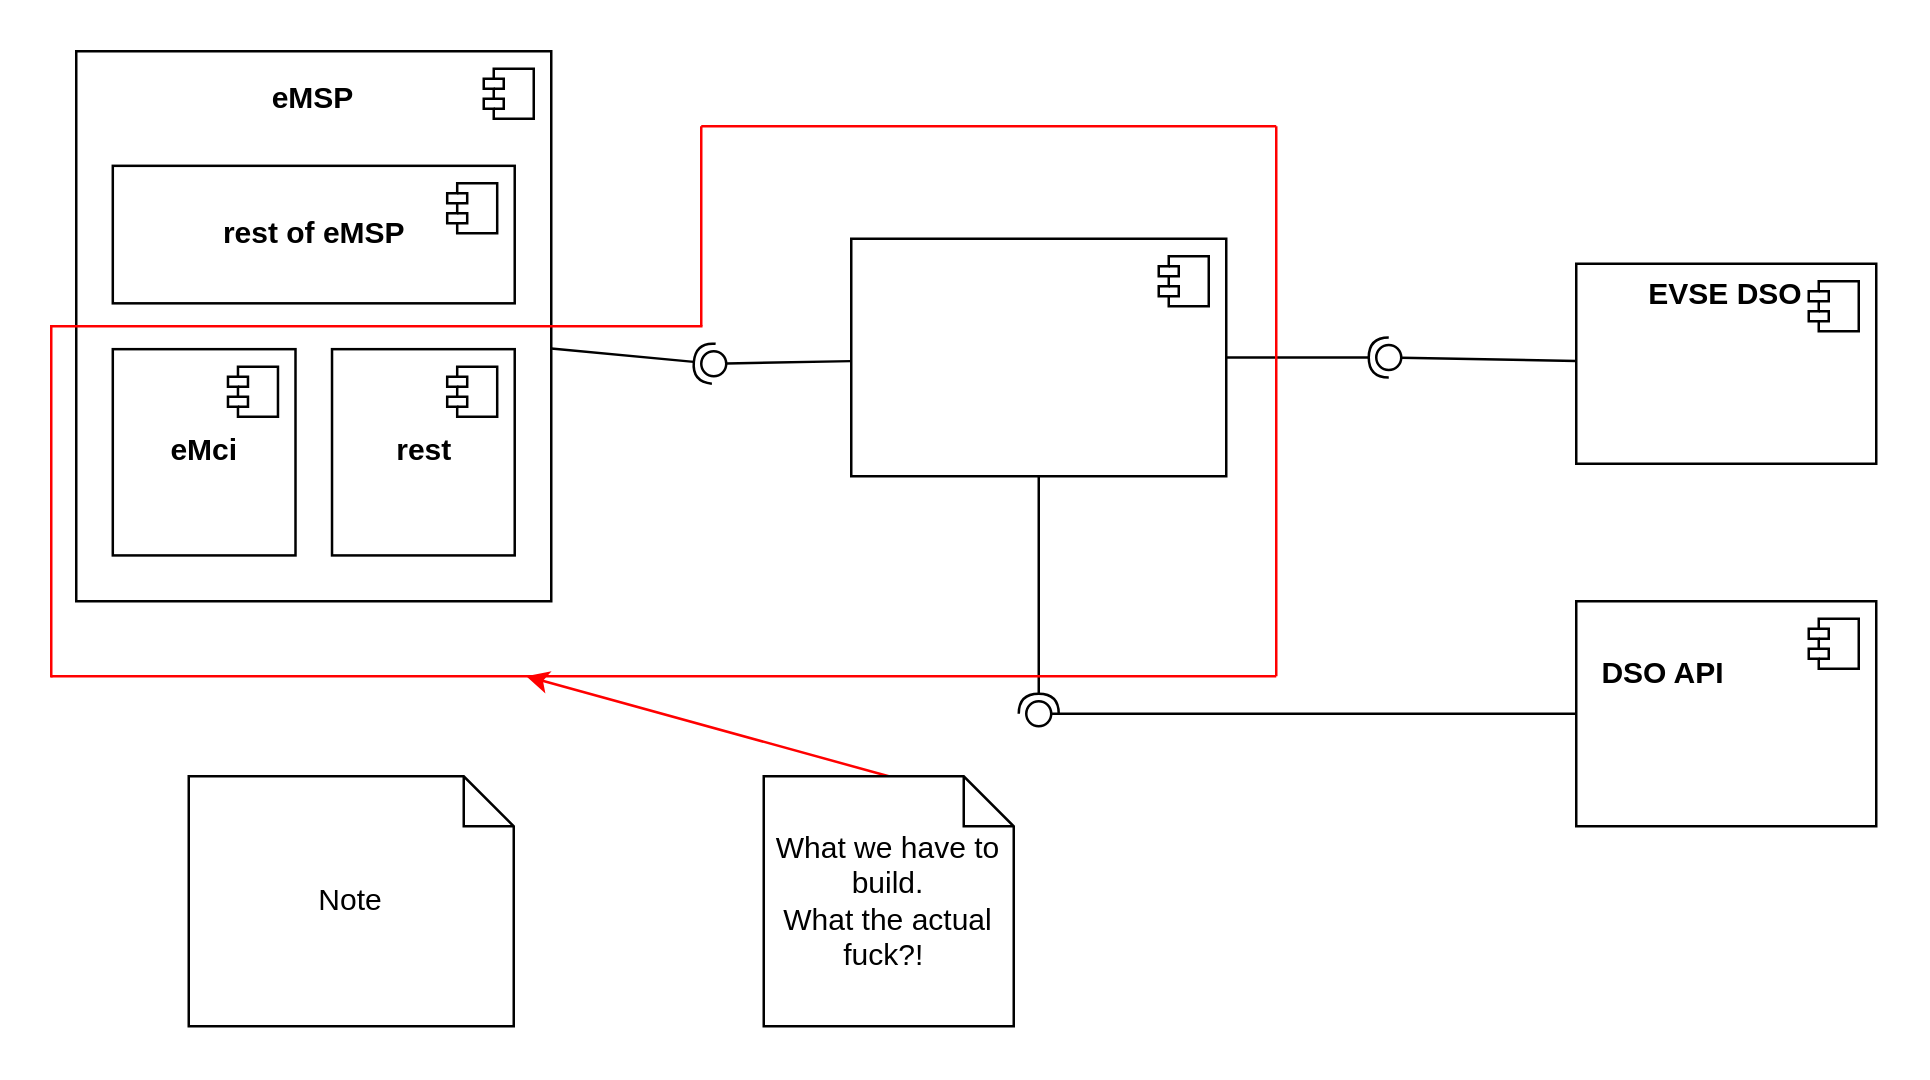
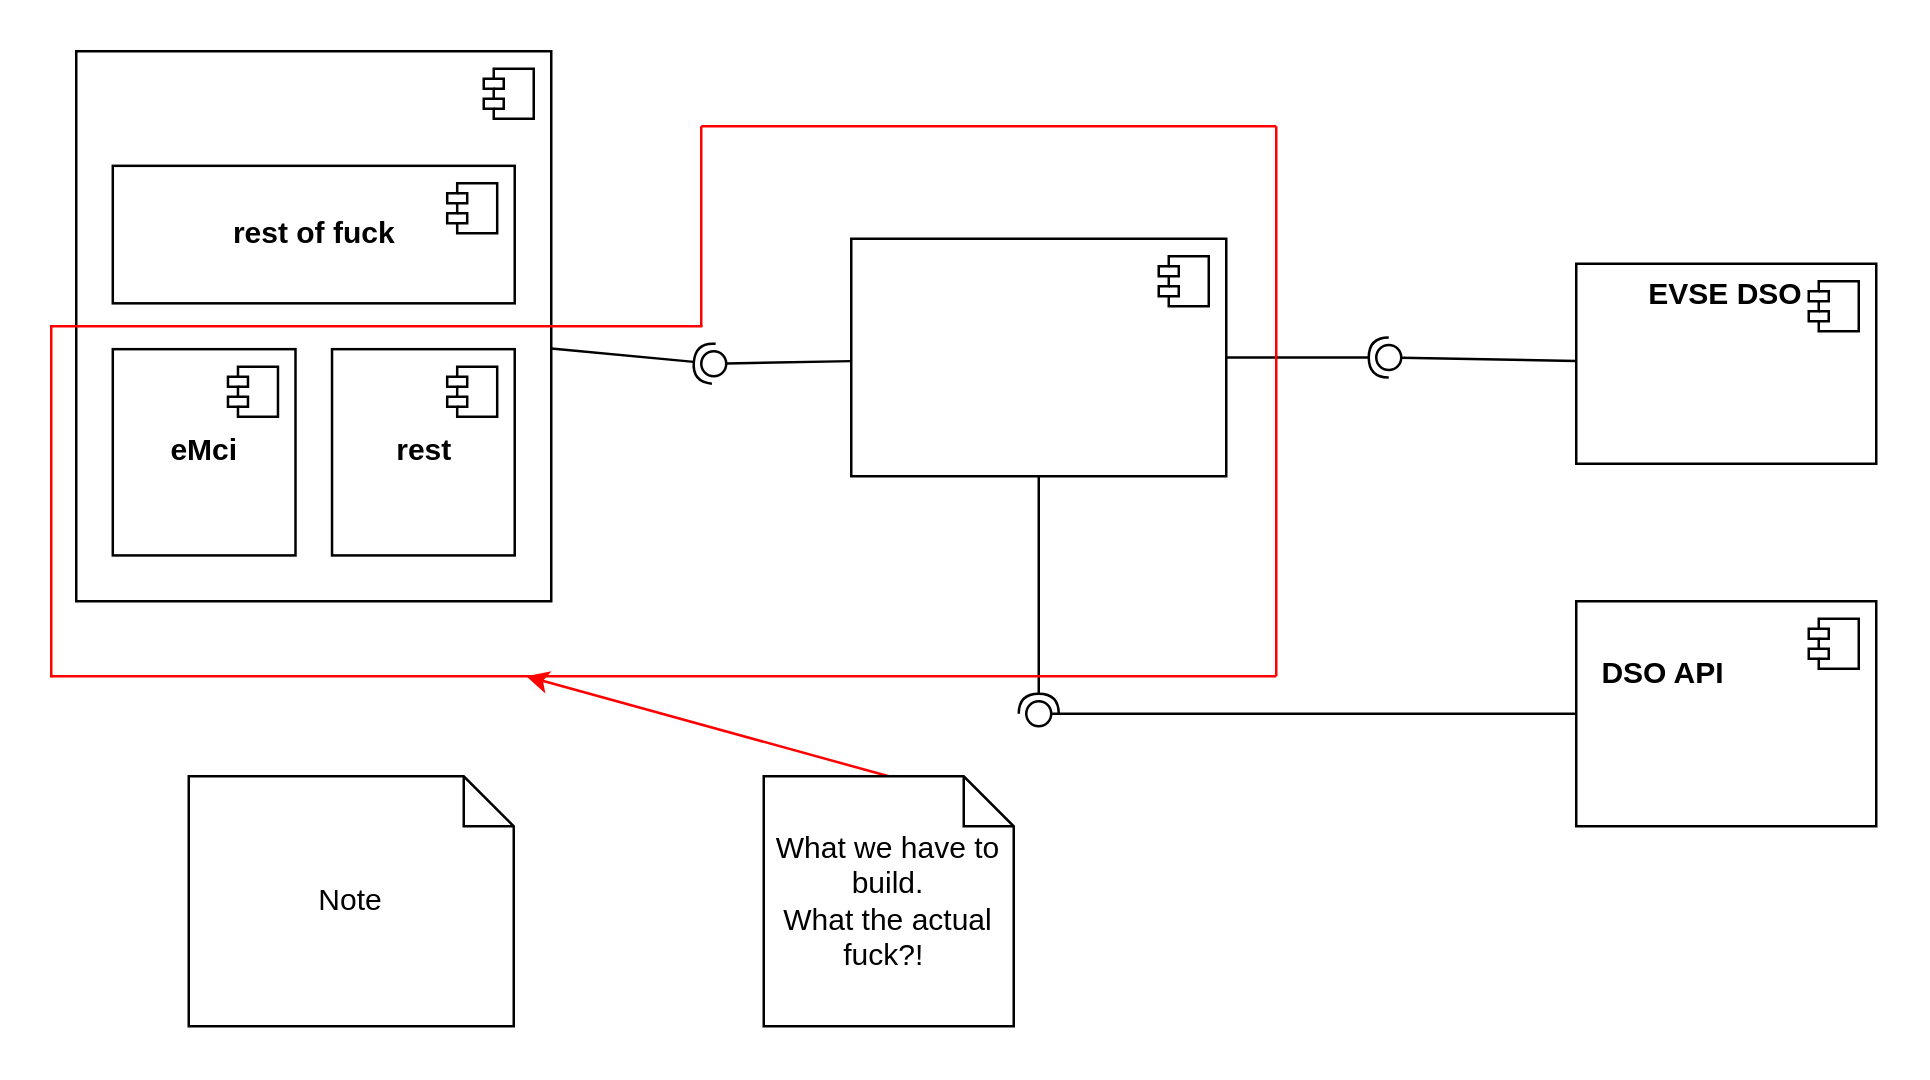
  <mxCell id="0" />
  <mxCell id="1" parent="0" />
  <mxCell id="2" value="" style="group" connectable="0" vertex="1" parent="1"><mxGeometry x="30" y="20" width="190" height="220" as="geometry" /></mxCell>
  <mxCell id="3" value="" style="html=1;dropTarget=0;" vertex="1" parent="2"><mxGeometry width="190" height="220" as="geometry" /></mxCell>
  <mxCell id="4" value="" style="shape=module;jettyWidth=8;jettyHeight=4;" vertex="1" parent="3"><mxGeometry x="1" width="20" height="20" relative="1" as="geometry"><mxPoint x="-27" y="7" as="offset" /></mxGeometry></mxCell>
  <mxCell id="5" value="&lt;b&gt;eMci&lt;/b&gt;" style="html=1;dropTarget=0;" vertex="1" parent="2"><mxGeometry x="14.615" y="119.167" width="73.077" height="82.5" as="geometry" /></mxCell>
  <mxCell id="6" value="" style="shape=module;jettyWidth=8;jettyHeight=4;" vertex="1" parent="5"><mxGeometry x="1" width="20" height="20" relative="1" as="geometry"><mxPoint x="-27" y="7" as="offset" /></mxGeometry></mxCell>
- <mxCell id="7" value="eMSP" style="text;align=center;fontStyle=1;verticalAlign=middle;spacingLeft=3;spacingRight=3;strokeColor=none;rotatable=0;points=[[0,0.5],[1,0.5]];portConstraint=eastwest;" vertex="1" parent="2"><mxGeometry x="65.769" y="9.167" width="58.462" height="18.333" as="geometry" /></mxCell>
  <mxCell id="8" value="&lt;b&gt;rest&lt;/b&gt;" style="html=1;dropTarget=0;" vertex="1" parent="2"><mxGeometry x="102.308" y="119.167" width="73.077" height="82.5" as="geometry" /></mxCell>
  <mxCell id="9" value="" style="shape=module;jettyWidth=8;jettyHeight=4;" vertex="1" parent="8"><mxGeometry x="1" width="20" height="20" relative="1" as="geometry"><mxPoint x="-27" y="7" as="offset" /></mxGeometry></mxCell>
- <mxCell id="10" value="&lt;b&gt;rest of eMSP&lt;/b&gt;" style="html=1;dropTarget=0;" vertex="1" parent="2"><mxGeometry x="14.615" y="45.833" width="160.769" height="55" as="geometry" /></mxCell>
+ <mxCell id="10" value="&lt;b&gt;rest of fuck&lt;/b&gt;" style="html=1;dropTarget=0;" vertex="1" parent="2"><mxGeometry x="14.615" y="45.833" width="160.769" height="55" as="geometry" /></mxCell>
  <mxCell id="11" value="" style="shape=module;jettyWidth=8;jettyHeight=4;" vertex="1" parent="10"><mxGeometry x="1" width="20" height="20" relative="1" as="geometry"><mxPoint x="-27" y="7" as="offset" /></mxGeometry></mxCell>
  <mxCell id="12" value="" style="group" connectable="0" vertex="1" parent="1"><mxGeometry x="340" y="95" width="150" height="95" as="geometry" /></mxCell>
  <mxCell id="13" value="" style="html=1;dropTarget=0;" vertex="1" parent="12"><mxGeometry width="150" height="95" as="geometry" /></mxCell>
  <mxCell id="14" value="" style="shape=module;jettyWidth=8;jettyHeight=4;" vertex="1" parent="13"><mxGeometry x="1" width="20" height="20" relative="1" as="geometry"><mxPoint x="-27" y="7" as="offset" /></mxGeometry></mxCell>
  <mxCell id="15" value="" style="rounded=0;orthogonalLoop=1;jettySize=auto;html=1;endArrow=none;endFill=0;sketch=0;sourcePerimeterSpacing=0;targetPerimeterSpacing=0;" edge="1" parent="1" source="13" target="17"><mxGeometry relative="1" as="geometry"><mxPoint x="410" y="105" as="sourcePoint" /></mxGeometry></mxCell>
  <mxCell id="16" value="" style="rounded=0;orthogonalLoop=1;jettySize=auto;html=1;endArrow=halfCircle;endFill=0;entryX=0.5;entryY=0.5;endSize=6;strokeWidth=1;sketch=0;" edge="1" parent="1" source="3" target="17"><mxGeometry relative="1" as="geometry"><mxPoint x="450" y="105" as="sourcePoint" /></mxGeometry></mxCell>
  <mxCell id="17" value="" style="ellipse;whiteSpace=wrap;html=1;align=center;aspect=fixed;resizable=0;points=[];outlineConnect=0;sketch=0;" vertex="1" parent="1"><mxGeometry x="280" y="140" width="10" height="10" as="geometry" /></mxCell>
  <mxCell id="18" value="" style="group" connectable="0" vertex="1" parent="1"><mxGeometry x="630" y="240" width="120" height="90" as="geometry" /></mxCell>
  <mxCell id="19" value="" style="html=1;dropTarget=0;" vertex="1" parent="18"><mxGeometry width="120" height="90" as="geometry" /></mxCell>
  <mxCell id="20" value="" style="shape=module;jettyWidth=8;jettyHeight=4;" vertex="1" parent="19"><mxGeometry x="1" width="20" height="20" relative="1" as="geometry"><mxPoint x="-27" y="7" as="offset" /></mxGeometry></mxCell>
  <mxCell id="21" value="DSO API" style="text;align=center;fontStyle=1;verticalAlign=middle;spacingLeft=3;spacingRight=3;strokeColor=none;rotatable=0;points=[[0,0.5],[1,0.5]];portConstraint=eastwest;" vertex="1" parent="18"><mxGeometry x="8.333" y="15" width="53.333" height="26" as="geometry" /></mxCell>
  <mxCell id="22" value="" style="rounded=0;orthogonalLoop=1;jettySize=auto;html=1;endArrow=none;endFill=0;sketch=0;sourcePerimeterSpacing=0;targetPerimeterSpacing=0;" edge="1" parent="1" source="19" target="24"><mxGeometry relative="1" as="geometry"><mxPoint x="410" y="285" as="sourcePoint" /></mxGeometry></mxCell>
  <mxCell id="23" value="" style="rounded=0;orthogonalLoop=1;jettySize=auto;html=1;endArrow=halfCircle;endFill=0;entryX=0.5;entryY=0.5;endSize=6;strokeWidth=1;sketch=0;" edge="1" parent="1" source="13" target="24"><mxGeometry relative="1" as="geometry"><mxPoint x="450" y="285" as="sourcePoint" /></mxGeometry></mxCell>
  <mxCell id="24" value="" style="ellipse;whiteSpace=wrap;html=1;align=center;aspect=fixed;resizable=0;points=[];outlineConnect=0;sketch=0;" vertex="1" parent="1"><mxGeometry x="410" y="280" width="10" height="10" as="geometry" /></mxCell>
  <mxCell id="25" value="" style="group" connectable="0" vertex="1" parent="1"><mxGeometry x="630" y="105" width="120" height="80" as="geometry" /></mxCell>
  <mxCell id="26" value="" style="html=1;dropTarget=0;" vertex="1" parent="25"><mxGeometry width="120" height="80" as="geometry" /></mxCell>
  <mxCell id="27" value="" style="shape=module;jettyWidth=8;jettyHeight=4;" vertex="1" parent="26"><mxGeometry x="1" width="20" height="20" relative="1" as="geometry"><mxPoint x="-27" y="7" as="offset" /></mxGeometry></mxCell>
  <mxCell id="28" value="EVSE DSO" style="text;align=center;fontStyle=1;verticalAlign=middle;spacingLeft=3;spacingRight=3;strokeColor=none;rotatable=0;points=[[0,0.5],[1,0.5]];portConstraint=eastwest;" vertex="1" parent="25"><mxGeometry x="33.333" width="53.333" height="23.111" as="geometry" /></mxCell>
  <mxCell id="29" value="" style="rounded=0;orthogonalLoop=1;jettySize=auto;html=1;endArrow=none;endFill=0;sketch=0;sourcePerimeterSpacing=0;targetPerimeterSpacing=0;" edge="1" parent="1" source="26" target="31"><mxGeometry relative="1" as="geometry"><mxPoint x="410" y="235" as="sourcePoint" /></mxGeometry></mxCell>
  <mxCell id="30" value="" style="rounded=0;orthogonalLoop=1;jettySize=auto;html=1;endArrow=halfCircle;endFill=0;entryX=0.5;entryY=0.5;endSize=6;strokeWidth=1;sketch=0;" edge="1" parent="1" source="13" target="31"><mxGeometry relative="1" as="geometry"><mxPoint x="450" y="235" as="sourcePoint" /></mxGeometry></mxCell>
  <mxCell id="31" value="" style="ellipse;whiteSpace=wrap;html=1;align=center;aspect=fixed;resizable=0;points=[];outlineConnect=0;sketch=0;" vertex="1" parent="1"><mxGeometry x="550" y="137.5" width="10" height="10" as="geometry" /></mxCell>
  <mxCell id="32" value="" style="endArrow=none;html=1;rounded=0;strokeColor=#FF0000;" edge="1" parent="1"><mxGeometry width="50" height="50" relative="1" as="geometry"><mxPoint x="280" y="50" as="sourcePoint" /><mxPoint x="510" y="50" as="targetPoint" /></mxGeometry></mxCell>
  <mxCell id="33" value="" style="group" connectable="0" vertex="1" parent="1"><mxGeometry x="20" y="50" width="490" height="220" as="geometry" /></mxCell>
  <mxCell id="34" value="" style="shape=partialRectangle;whiteSpace=wrap;html=1;bottom=0;right=0;fillColor=none;strokeColor=#FF0000;" vertex="1" parent="33"><mxGeometry y="80" width="260" height="140" as="geometry" /></mxCell>
  <mxCell id="35" value="" style="endArrow=none;html=1;rounded=0;strokeColor=#FF0000;" edge="1" parent="33"><mxGeometry width="50" height="50" relative="1" as="geometry"><mxPoint x="260" y="80" as="sourcePoint" /><mxPoint x="260" as="targetPoint" /></mxGeometry></mxCell>
  <mxCell id="36" value="" style="endArrow=none;html=1;rounded=0;exitX=0;exitY=1;exitDx=0;exitDy=0;strokeColor=#FF0000;" edge="1" parent="33" source="34"><mxGeometry width="50" height="50" relative="1" as="geometry"><mxPoint x="120" y="160" as="sourcePoint" /><mxPoint x="490" y="220" as="targetPoint" /></mxGeometry></mxCell>
  <mxCell id="37" value="" style="endArrow=none;html=1;rounded=0;strokeColor=#FF0000;" edge="1" parent="33"><mxGeometry width="50" height="50" relative="1" as="geometry"><mxPoint x="490" y="220" as="sourcePoint" /><mxPoint x="490" as="targetPoint" /></mxGeometry></mxCell>
  <mxCell id="38" value="" style="endArrow=classic;html=1;rounded=0;strokeColor=#FF0000;exitX=0.5;exitY=0;exitDx=0;exitDy=0;exitPerimeter=0;" edge="1" parent="1" source="39"><mxGeometry width="50" height="50" relative="1" as="geometry"><mxPoint x="180" y="330" as="sourcePoint" /><mxPoint x="210" y="270" as="targetPoint" /></mxGeometry></mxCell>
  <mxCell id="39" value="What we have to build.&lt;br&gt;What the actual fuck?!&amp;nbsp;" style="shape=note;size=20;whiteSpace=wrap;html=1;strokeColor=default;" vertex="1" parent="1"><mxGeometry x="305" y="310" width="100" height="100" as="geometry" /></mxCell>
  <mxCell id="40" value="Note" style="shape=note;size=20;whiteSpace=wrap;html=1;strokeColor=default;" vertex="1" parent="1"><mxGeometry x="75" y="310" width="130" height="100" as="geometry" /></mxCell>
